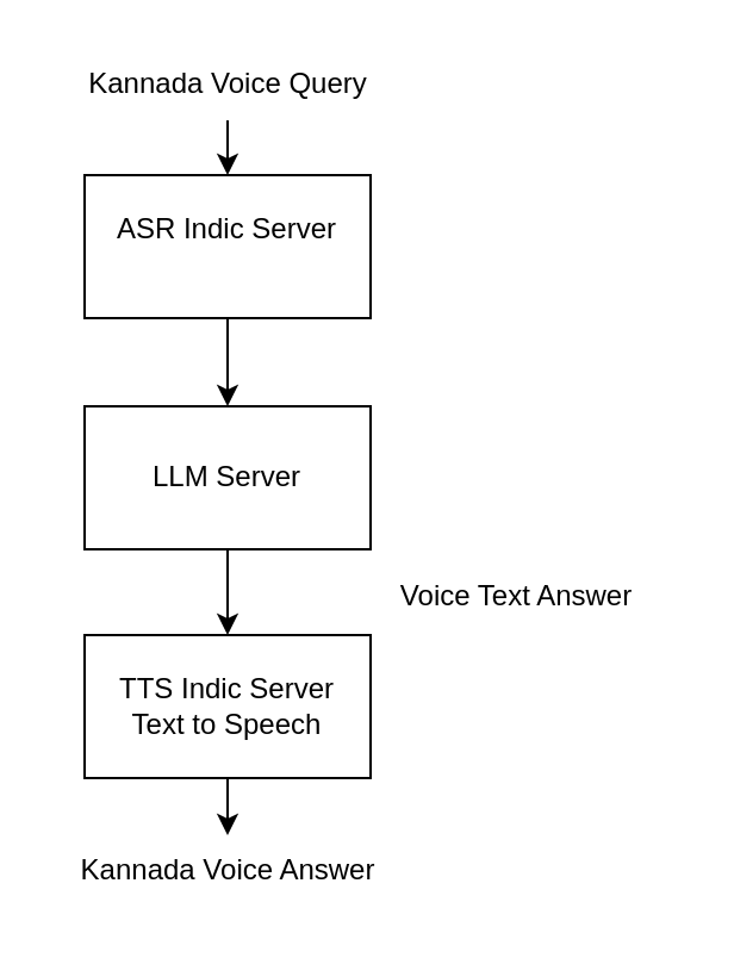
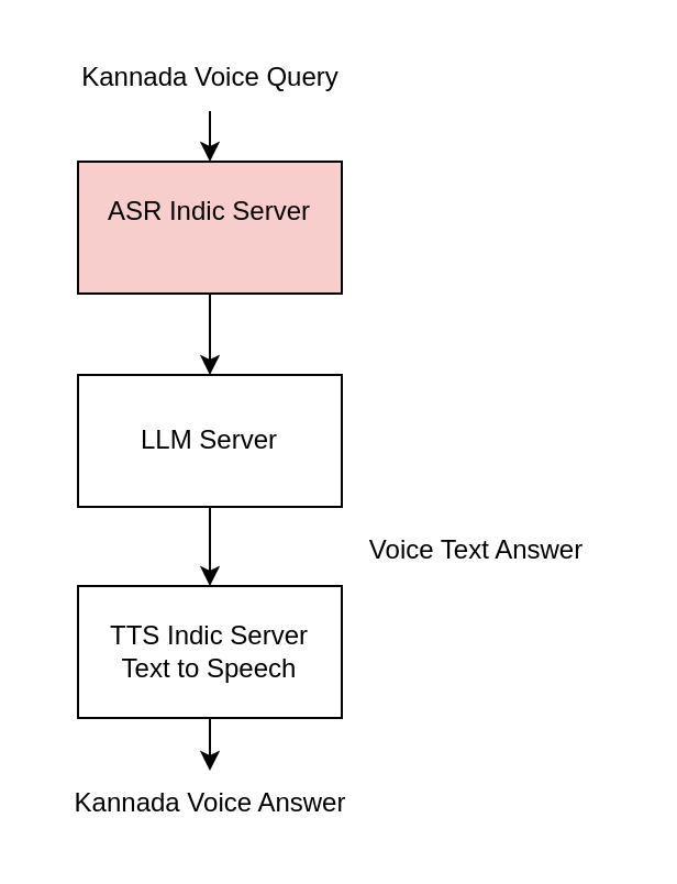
  <mxCell id="0" />
  <mxCell id="1" parent="0" />
  <mxCell id="2" value="" style="edgeStyle=orthogonalEdgeStyle;rounded=0;orthogonalLoop=1;jettySize=auto;html=1;" parent="1" source="3" target="5" edge="1"><mxGeometry relative="1" as="geometry" /></mxCell>
  <mxCell id="3" value="Kannada Voice Query" style="text;html=1;align=center;verticalAlign=middle;resizable=0;points=[];autosize=1;strokeColor=none;fillColor=none;" parent="1" vertex="1"><mxGeometry x="25" y="20" width="140" height="30" as="geometry" /></mxCell>
  <mxCell id="4" value="" style="edgeStyle=orthogonalEdgeStyle;rounded=0;orthogonalLoop=1;jettySize=auto;html=1;" edge="1" parent="1" source="5" target="7"><mxGeometry relative="1" as="geometry" /></mxCell>
- <mxCell id="5" value="&lt;div&gt;ASR Indic Server&lt;/div&gt;&lt;div&gt;&lt;br&gt;&lt;/div&gt;" style="whiteSpace=wrap;html=1;" parent="1" vertex="1"><mxGeometry x="35" y="73" width="120" height="60" as="geometry" /></mxCell>
+ <mxCell id="5" value="&lt;div&gt;ASR Indic Server&lt;/div&gt;&lt;div&gt;&lt;br&gt;&lt;/div&gt;" style="whiteSpace=wrap;html=1;fillColor=#f8cecc;" parent="1" vertex="1"><mxGeometry x="35" y="73" width="120" height="60" as="geometry" /></mxCell>
  <mxCell id="6" value="" style="edgeStyle=orthogonalEdgeStyle;rounded=0;orthogonalLoop=1;jettySize=auto;html=1;" edge="1" parent="1" source="7" target="10"><mxGeometry relative="1" as="geometry" /></mxCell>
  <mxCell id="7" value="LLM Server" style="whiteSpace=wrap;html=1;rounded=0;" parent="1" vertex="1"><mxGeometry x="35" y="170" width="120" height="60" as="geometry" /></mxCell>
  <mxCell id="8" value="Voice Text Answer" style="text;html=1;align=center;verticalAlign=middle;resizable=0;points=[];autosize=1;strokeColor=none;fillColor=none;" parent="1" vertex="1"><mxGeometry x="146" y="235" width="140" height="30" as="geometry" /></mxCell>
  <mxCell id="9" value="" style="edgeStyle=orthogonalEdgeStyle;rounded=0;orthogonalLoop=1;jettySize=auto;html=1;" edge="1" parent="1" source="10" target="11"><mxGeometry relative="1" as="geometry" /></mxCell>
  <mxCell id="10" value="&lt;div&gt;TTS Indic Server&lt;/div&gt;&lt;div&gt;Text to Speech&lt;/div&gt;" style="whiteSpace=wrap;html=1;rounded=0;" parent="1" vertex="1"><mxGeometry x="35" y="266" width="120" height="60" as="geometry" /></mxCell>
  <mxCell id="11" value="Kannada Voice Answer" style="text;html=1;align=center;verticalAlign=middle;resizable=0;points=[];autosize=1;strokeColor=none;fillColor=none;" parent="1" vertex="1"><mxGeometry x="20" y="350" width="150" height="30" as="geometry" /></mxCell>
